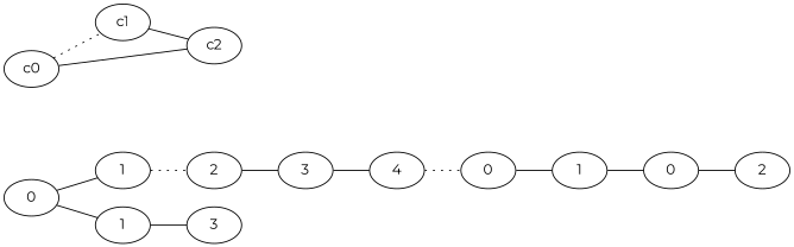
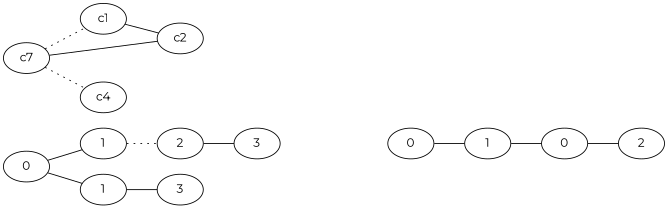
  graph {
    fontname=Montserrat
    rankdir=LR
    node [fontname=Montserrat]
    edge [fontname=Montserrat]
    n1 [label=0]
    n2 [label=1]
    n3 [label=1]
    n4 [label=2]
    n5 [label=3]
    n6 [label=3]
-   n7 [label=4]
    n8 [label=0]
    n9 [label=1]
    n10 [label=0]
    n11 [label=2]
-   c0
+   c0 [label=c7]
    c1
    c2
+   c4
    n1 -- n2
    n1 -- n3
    n2 -- n4 [style=dotted]
    n3 -- n5
    n4 -- n6
-   n6 -- n7
-   n7 -- n8 [style=dotted]
    n8 -- n9
    n9 -- n10
    n10 -- n11
    c0 -- c1 [style=dotted]
    c0 -- c2
+   c0 -- c4 [style=dotted]
    c1 -- c2 [style=solid]
  }
